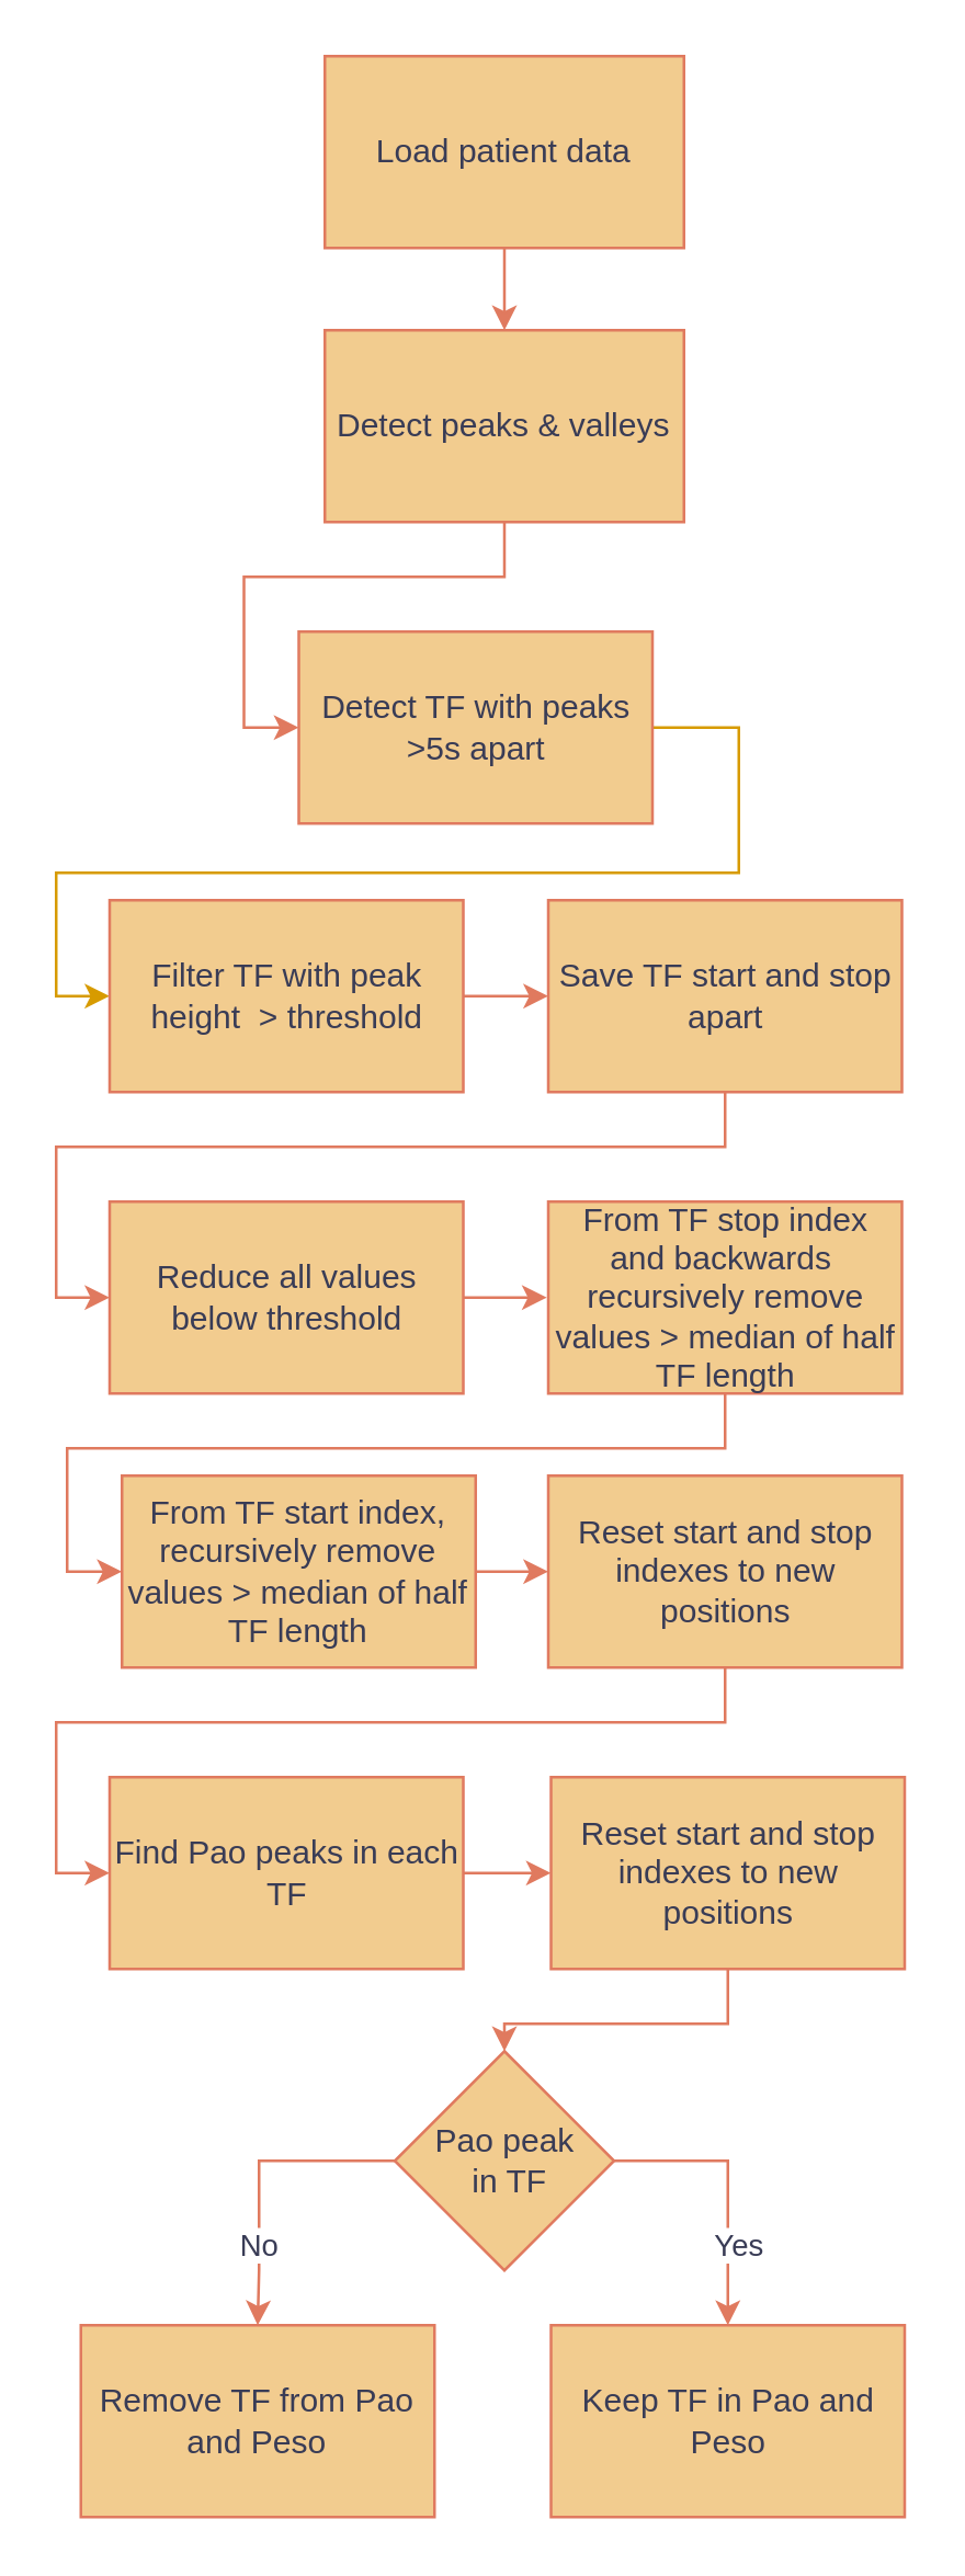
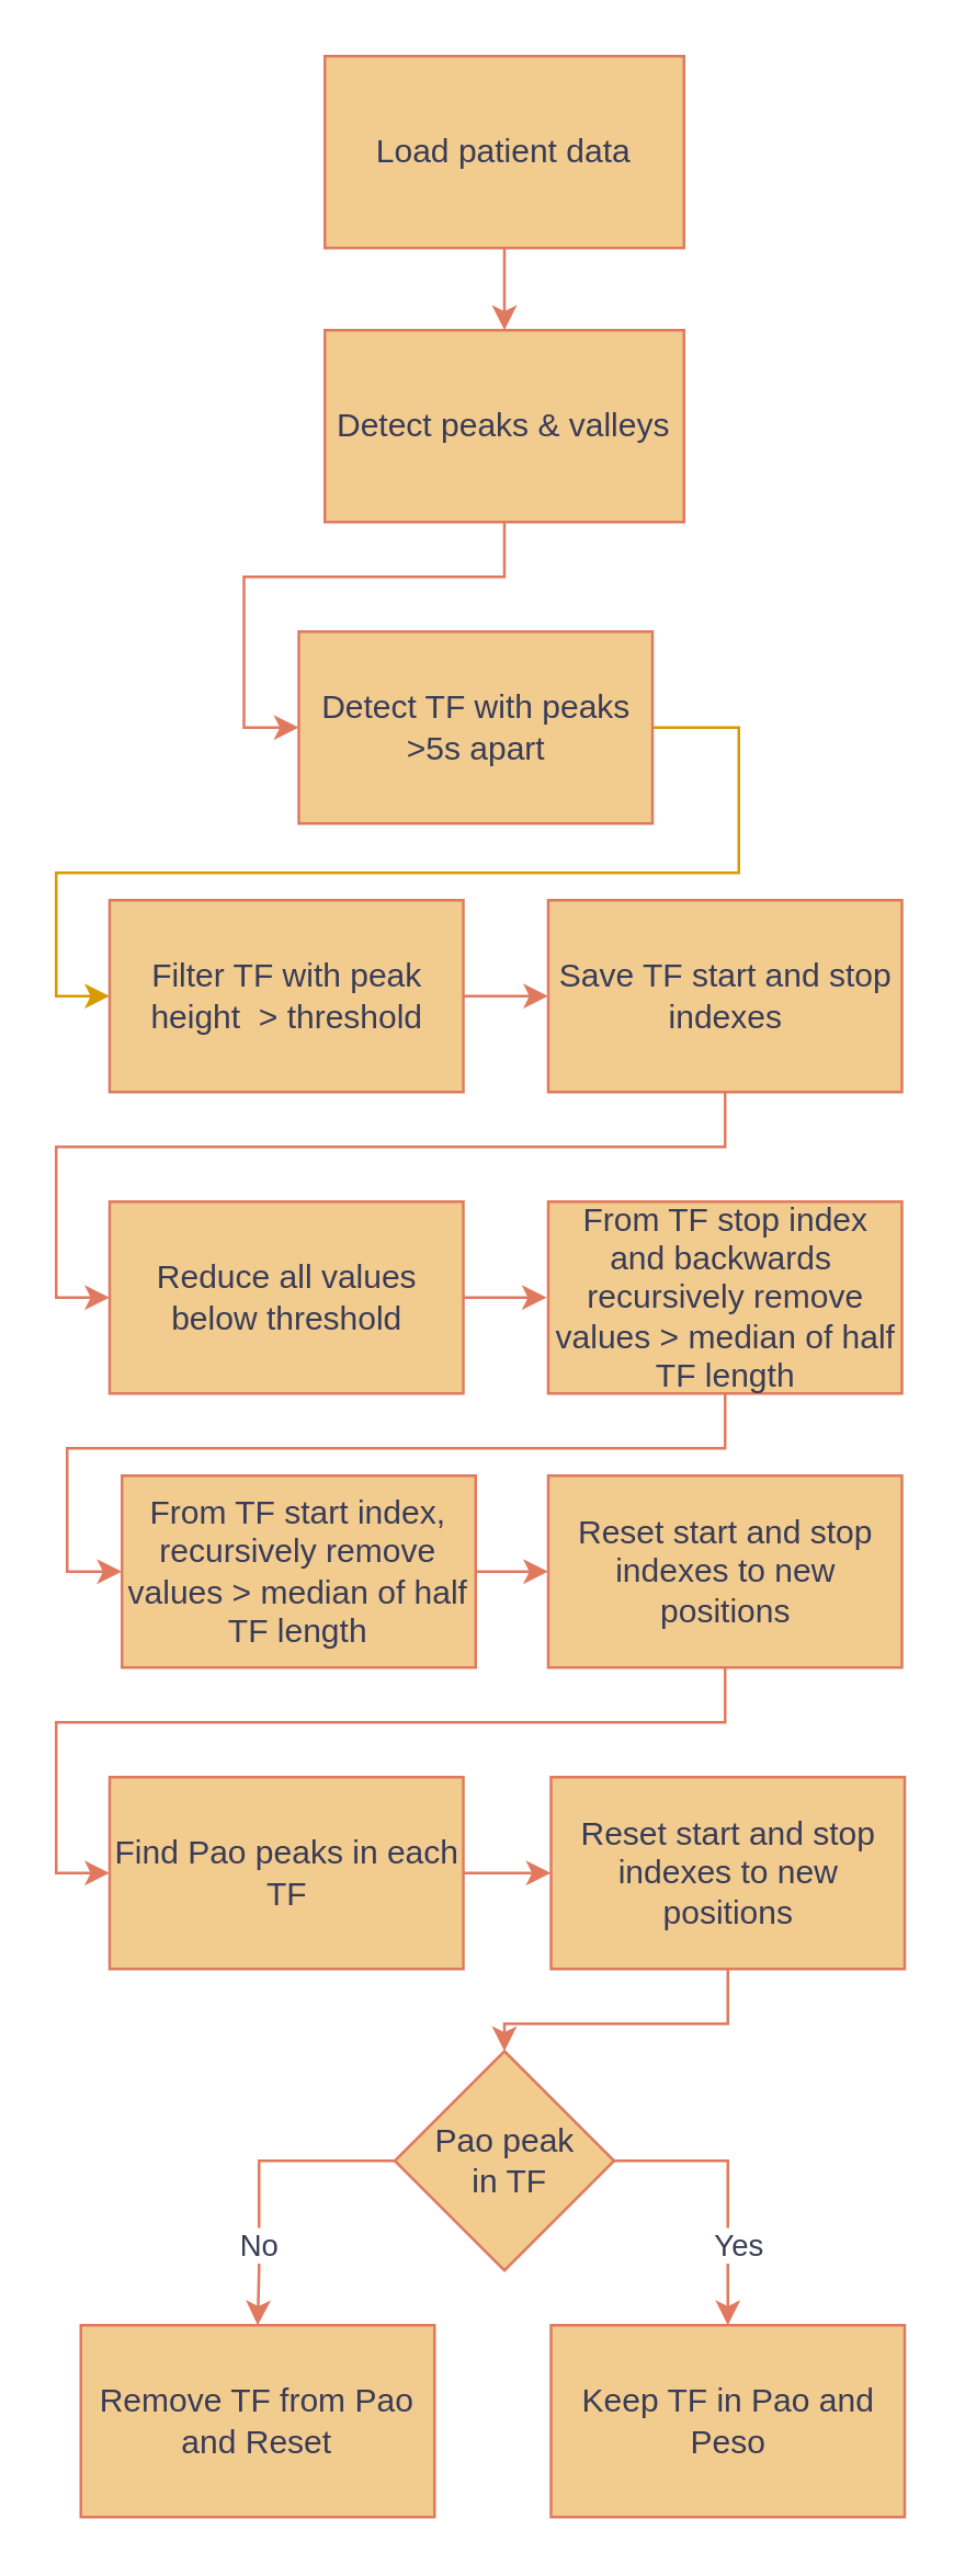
  <mxCell id="0" />
  <mxCell id="1" parent="0" />
  <mxCell id="2" style="edgeStyle=orthogonalEdgeStyle;rounded=0;orthogonalLoop=1;jettySize=auto;html=1;entryX=0.5;entryY=0;entryDx=0;entryDy=0;strokeColor=#E07A5F;fontColor=#393C56;fillColor=#F2CC8F;" parent="1" source="3" target="5" edge="1"><mxGeometry relative="1" as="geometry" /></mxCell>
  <mxCell id="3" value="Load patient data" style="rounded=0;whiteSpace=wrap;html=1;labelBackgroundColor=none;fillColor=#F2CC8F;strokeColor=#E07A5F;fontColor=#393C56;" parent="1" vertex="1"><mxGeometry x="118" y="20" width="131" height="70" as="geometry" /></mxCell>
  <mxCell id="4" style="edgeStyle=orthogonalEdgeStyle;rounded=0;orthogonalLoop=1;jettySize=auto;html=1;entryX=0;entryY=0.5;entryDx=0;entryDy=0;strokeColor=#E07A5F;fontColor=#393C56;fillColor=#F2CC8F;" parent="1" source="5" target="7" edge="1"><mxGeometry relative="1" as="geometry" /></mxCell>
  <mxCell id="5" value="Detect peaks &amp;amp; valleys" style="rounded=0;whiteSpace=wrap;html=1;labelBackgroundColor=none;fillColor=#F2CC8F;strokeColor=#E07A5F;fontColor=#393C56;" parent="1" vertex="1"><mxGeometry x="118" y="120" width="131" height="70" as="geometry" /></mxCell>
  <mxCell id="6" style="edgeStyle=orthogonalEdgeStyle;rounded=0;orthogonalLoop=1;jettySize=auto;html=1;entryX=0;entryY=0.5;entryDx=0;entryDy=0;fillColor=#ffe6cc;strokeColor=#d79b00;" edge="1" parent="1" source="7" target="9"><mxGeometry relative="1" as="geometry"><Array as="points"><mxPoint x="269" y="265" /><mxPoint x="269" y="318" /><mxPoint x="20" y="318" /><mxPoint x="20" y="363" /></Array></mxGeometry></mxCell>
  <mxCell id="7" value="Detect TF with peaks &amp;gt;5s apart" style="rounded=0;whiteSpace=wrap;html=1;labelBackgroundColor=none;fillColor=#F2CC8F;strokeColor=#E07A5F;fontColor=#393C56;" parent="1" vertex="1"><mxGeometry x="108.5" y="230" width="129" height="70" as="geometry" /></mxCell>
  <mxCell id="8" style="edgeStyle=orthogonalEdgeStyle;rounded=0;orthogonalLoop=1;jettySize=auto;html=1;entryX=0;entryY=0.5;entryDx=0;entryDy=0;strokeColor=#E07A5F;fontColor=#393C56;fillColor=#F2CC8F;" parent="1" source="9" target="11" edge="1"><mxGeometry relative="1" as="geometry" /></mxCell>
  <mxCell id="9" value="Filter TF with peak height&amp;nbsp; &amp;gt; threshold" style="rounded=0;whiteSpace=wrap;html=1;labelBackgroundColor=none;fillColor=#F2CC8F;strokeColor=#E07A5F;fontColor=#393C56;" parent="1" vertex="1"><mxGeometry x="39.5" y="328" width="129" height="70" as="geometry" /></mxCell>
  <mxCell id="10" style="edgeStyle=orthogonalEdgeStyle;rounded=0;orthogonalLoop=1;jettySize=auto;html=1;entryX=0;entryY=0.5;entryDx=0;entryDy=0;strokeColor=#E07A5F;fontColor=#393C56;fillColor=#F2CC8F;" parent="1" source="11" target="13" edge="1"><mxGeometry relative="1" as="geometry"><Array as="points"><mxPoint x="264" y="418" /><mxPoint x="20" y="418" /><mxPoint x="20" y="473" /></Array></mxGeometry></mxCell>
- <mxCell id="11" value="Save TF start and stop apart" style="rounded=0;whiteSpace=wrap;html=1;labelBackgroundColor=none;fillColor=#F2CC8F;strokeColor=#E07A5F;fontColor=#393C56;" parent="1" vertex="1"><mxGeometry x="199.5" y="328" width="129" height="70" as="geometry" /></mxCell>
+ <mxCell id="11" value="Save TF start and stop indexes" style="rounded=0;whiteSpace=wrap;html=1;labelBackgroundColor=none;fillColor=#F2CC8F;strokeColor=#E07A5F;fontColor=#393C56;" parent="1" vertex="1"><mxGeometry x="199.5" y="328" width="129" height="70" as="geometry" /></mxCell>
  <mxCell id="12" style="edgeStyle=orthogonalEdgeStyle;rounded=0;orthogonalLoop=1;jettySize=auto;html=1;strokeColor=#E07A5F;fontColor=#393C56;fillColor=#F2CC8F;" parent="1" source="13" edge="1"><mxGeometry relative="1" as="geometry"><mxPoint x="199" y="473" as="targetPoint" /></mxGeometry></mxCell>
  <mxCell id="13" value="Reduce all values below threshold" style="rounded=0;whiteSpace=wrap;html=1;labelBackgroundColor=none;fillColor=#F2CC8F;strokeColor=#E07A5F;fontColor=#393C56;" parent="1" vertex="1"><mxGeometry x="39.5" y="438" width="129" height="70" as="geometry" /></mxCell>
  <mxCell id="14" style="edgeStyle=orthogonalEdgeStyle;rounded=0;orthogonalLoop=1;jettySize=auto;html=1;entryX=0;entryY=0.5;entryDx=0;entryDy=0;strokeColor=#E07A5F;fontColor=#393C56;fillColor=#F2CC8F;" parent="1" source="15" target="19" edge="1"><mxGeometry relative="1" as="geometry" /></mxCell>
  <mxCell id="15" value="From TF start index, recursively remove values &amp;gt; median of half TF length" style="rounded=0;whiteSpace=wrap;html=1;labelBackgroundColor=none;fillColor=#F2CC8F;strokeColor=#E07A5F;fontColor=#393C56;" parent="1" vertex="1"><mxGeometry x="44" y="538" width="129" height="70" as="geometry" /></mxCell>
  <mxCell id="16" style="edgeStyle=orthogonalEdgeStyle;rounded=0;orthogonalLoop=1;jettySize=auto;html=1;entryX=0;entryY=0.5;entryDx=0;entryDy=0;strokeColor=#E07A5F;fontColor=#393C56;fillColor=#F2CC8F;" parent="1" source="17" target="15" edge="1"><mxGeometry relative="1" as="geometry"><Array as="points"><mxPoint x="264" y="528" /><mxPoint x="24" y="528" /><mxPoint x="24" y="573" /></Array></mxGeometry></mxCell>
  <mxCell id="17" value="&lt;font style=&quot;font-size: 12px;&quot;&gt;From TF stop index and backwards&amp;nbsp; recursively remove values &amp;gt; median of half TF length&lt;/font&gt;" style="rounded=0;whiteSpace=wrap;html=1;labelBackgroundColor=none;fillColor=#F2CC8F;strokeColor=#E07A5F;fontColor=#393C56;" parent="1" vertex="1"><mxGeometry x="199.5" y="438" width="129" height="70" as="geometry" /></mxCell>
  <mxCell id="18" style="edgeStyle=orthogonalEdgeStyle;rounded=0;orthogonalLoop=1;jettySize=auto;html=1;entryX=0;entryY=0.5;entryDx=0;entryDy=0;strokeColor=#E07A5F;fontColor=#393C56;fillColor=#F2CC8F;" parent="1" source="19" target="23" edge="1"><mxGeometry relative="1" as="geometry"><Array as="points"><mxPoint x="264" y="628" /><mxPoint x="20" y="628" /><mxPoint x="20" y="683" /></Array></mxGeometry></mxCell>
  <mxCell id="19" value="&lt;font style=&quot;font-size: 12px;&quot;&gt;Reset start and stop indexes to new positions&lt;/font&gt;" style="rounded=0;whiteSpace=wrap;html=1;labelBackgroundColor=none;fillColor=#F2CC8F;strokeColor=#E07A5F;fontColor=#393C56;" parent="1" vertex="1"><mxGeometry x="199.5" y="538" width="129" height="70" as="geometry" /></mxCell>
  <mxCell id="20" style="edgeStyle=orthogonalEdgeStyle;rounded=0;orthogonalLoop=1;jettySize=auto;html=1;strokeColor=#E07A5F;fontColor=#393C56;fillColor=#F2CC8F;" parent="1" source="21" target="26" edge="1"><mxGeometry relative="1" as="geometry" /></mxCell>
  <mxCell id="21" value="&lt;font style=&quot;font-size: 12px;&quot;&gt;Reset start and stop indexes to new positions&lt;/font&gt;" style="rounded=0;whiteSpace=wrap;html=1;labelBackgroundColor=none;fillColor=#F2CC8F;strokeColor=#E07A5F;fontColor=#393C56;" parent="1" vertex="1"><mxGeometry x="200.5" y="648" width="129" height="70" as="geometry" /></mxCell>
  <mxCell id="22" style="edgeStyle=orthogonalEdgeStyle;rounded=0;orthogonalLoop=1;jettySize=auto;html=1;entryX=0;entryY=0.5;entryDx=0;entryDy=0;strokeColor=#E07A5F;fontColor=#393C56;fillColor=#F2CC8F;" parent="1" source="23" target="21" edge="1"><mxGeometry relative="1" as="geometry" /></mxCell>
  <mxCell id="23" value="&lt;font style=&quot;font-size: 12px;&quot;&gt;Find Pao peaks in each TF&lt;/font&gt;" style="rounded=0;whiteSpace=wrap;html=1;labelBackgroundColor=none;fillColor=#F2CC8F;strokeColor=#E07A5F;fontColor=#393C56;" parent="1" vertex="1"><mxGeometry x="39.5" y="648" width="129" height="70" as="geometry" /></mxCell>
  <mxCell id="24" value="No" style="edgeStyle=orthogonalEdgeStyle;rounded=0;orthogonalLoop=1;jettySize=auto;html=1;entryX=0.5;entryY=0;entryDx=0;entryDy=0;strokeColor=#E07A5F;fontColor=#393C56;fillColor=#F2CC8F;" parent="1" source="26" target="27" edge="1"><mxGeometry x="0.452" relative="1" as="geometry"><Array as="points"><mxPoint x="94" y="788" /><mxPoint x="94" y="828" /></Array><mxPoint as="offset" /></mxGeometry></mxCell>
  <mxCell id="25" value="Yes" style="edgeStyle=orthogonalEdgeStyle;rounded=0;orthogonalLoop=1;jettySize=auto;html=1;strokeColor=#E07A5F;fontColor=#393C56;fillColor=#F2CC8F;" parent="1" edge="1"><mxGeometry x="0.409" y="4" relative="1" as="geometry"><mxPoint x="223.5" y="788" as="sourcePoint" /><mxPoint x="265" y="848" as="targetPoint" /><Array as="points"><mxPoint x="265" y="788" /></Array><mxPoint as="offset" /></mxGeometry></mxCell>
  <mxCell id="26" value="Pao peak&lt;br&gt;&amp;nbsp;in TF" style="rhombus;whiteSpace=wrap;html=1;strokeColor=#E07A5F;fontColor=#393C56;fillColor=#F2CC8F;" parent="1" vertex="1"><mxGeometry x="143.5" y="748" width="80" height="80" as="geometry" /></mxCell>
- <mxCell id="27" value="&lt;font style=&quot;font-size: 12px;&quot;&gt;Remove TF from Pao and Peso&lt;/font&gt;" style="rounded=0;whiteSpace=wrap;html=1;labelBackgroundColor=none;fillColor=#F2CC8F;strokeColor=#E07A5F;fontColor=#393C56;" parent="1" vertex="1"><mxGeometry x="29" y="848" width="129" height="70" as="geometry" /></mxCell>
+ <mxCell id="27" value="&lt;font style=&quot;font-size: 12px;&quot;&gt;Remove TF from Pao and Reset&lt;/font&gt;" style="rounded=0;whiteSpace=wrap;html=1;labelBackgroundColor=none;fillColor=#F2CC8F;strokeColor=#E07A5F;fontColor=#393C56;" parent="1" vertex="1"><mxGeometry x="29" y="848" width="129" height="70" as="geometry" /></mxCell>
  <mxCell id="28" value="&lt;font style=&quot;font-size: 12px;&quot;&gt;Keep TF in Pao and Peso&lt;/font&gt;" style="rounded=0;whiteSpace=wrap;html=1;labelBackgroundColor=none;fillColor=#F2CC8F;strokeColor=#E07A5F;fontColor=#393C56;" parent="1" vertex="1"><mxGeometry x="200.5" y="848" width="129" height="70" as="geometry" /></mxCell>
